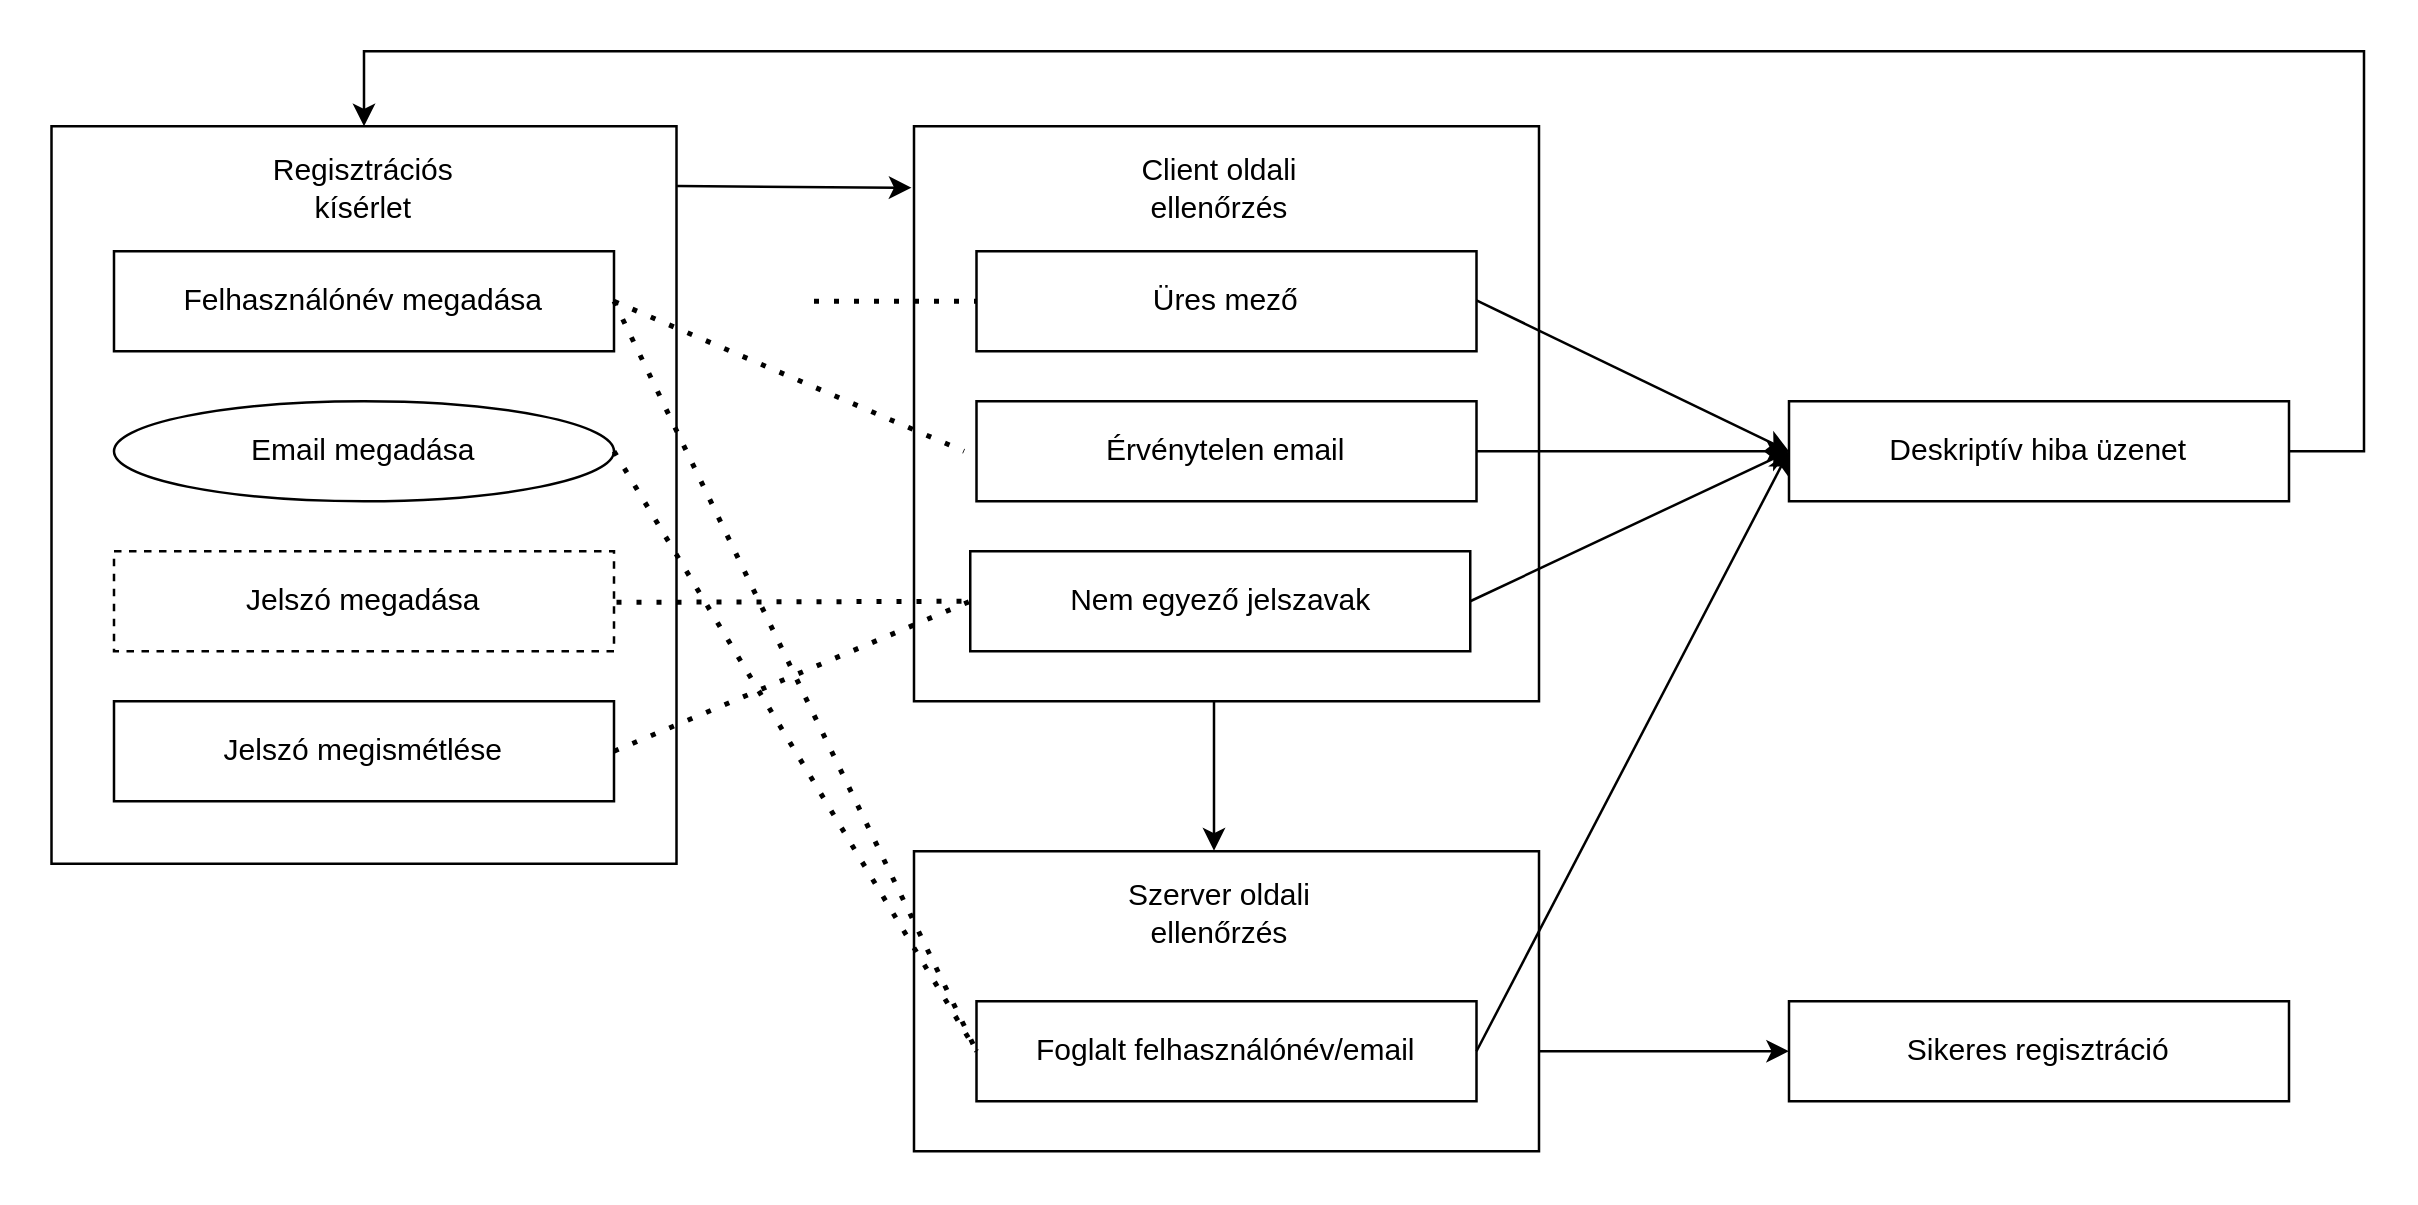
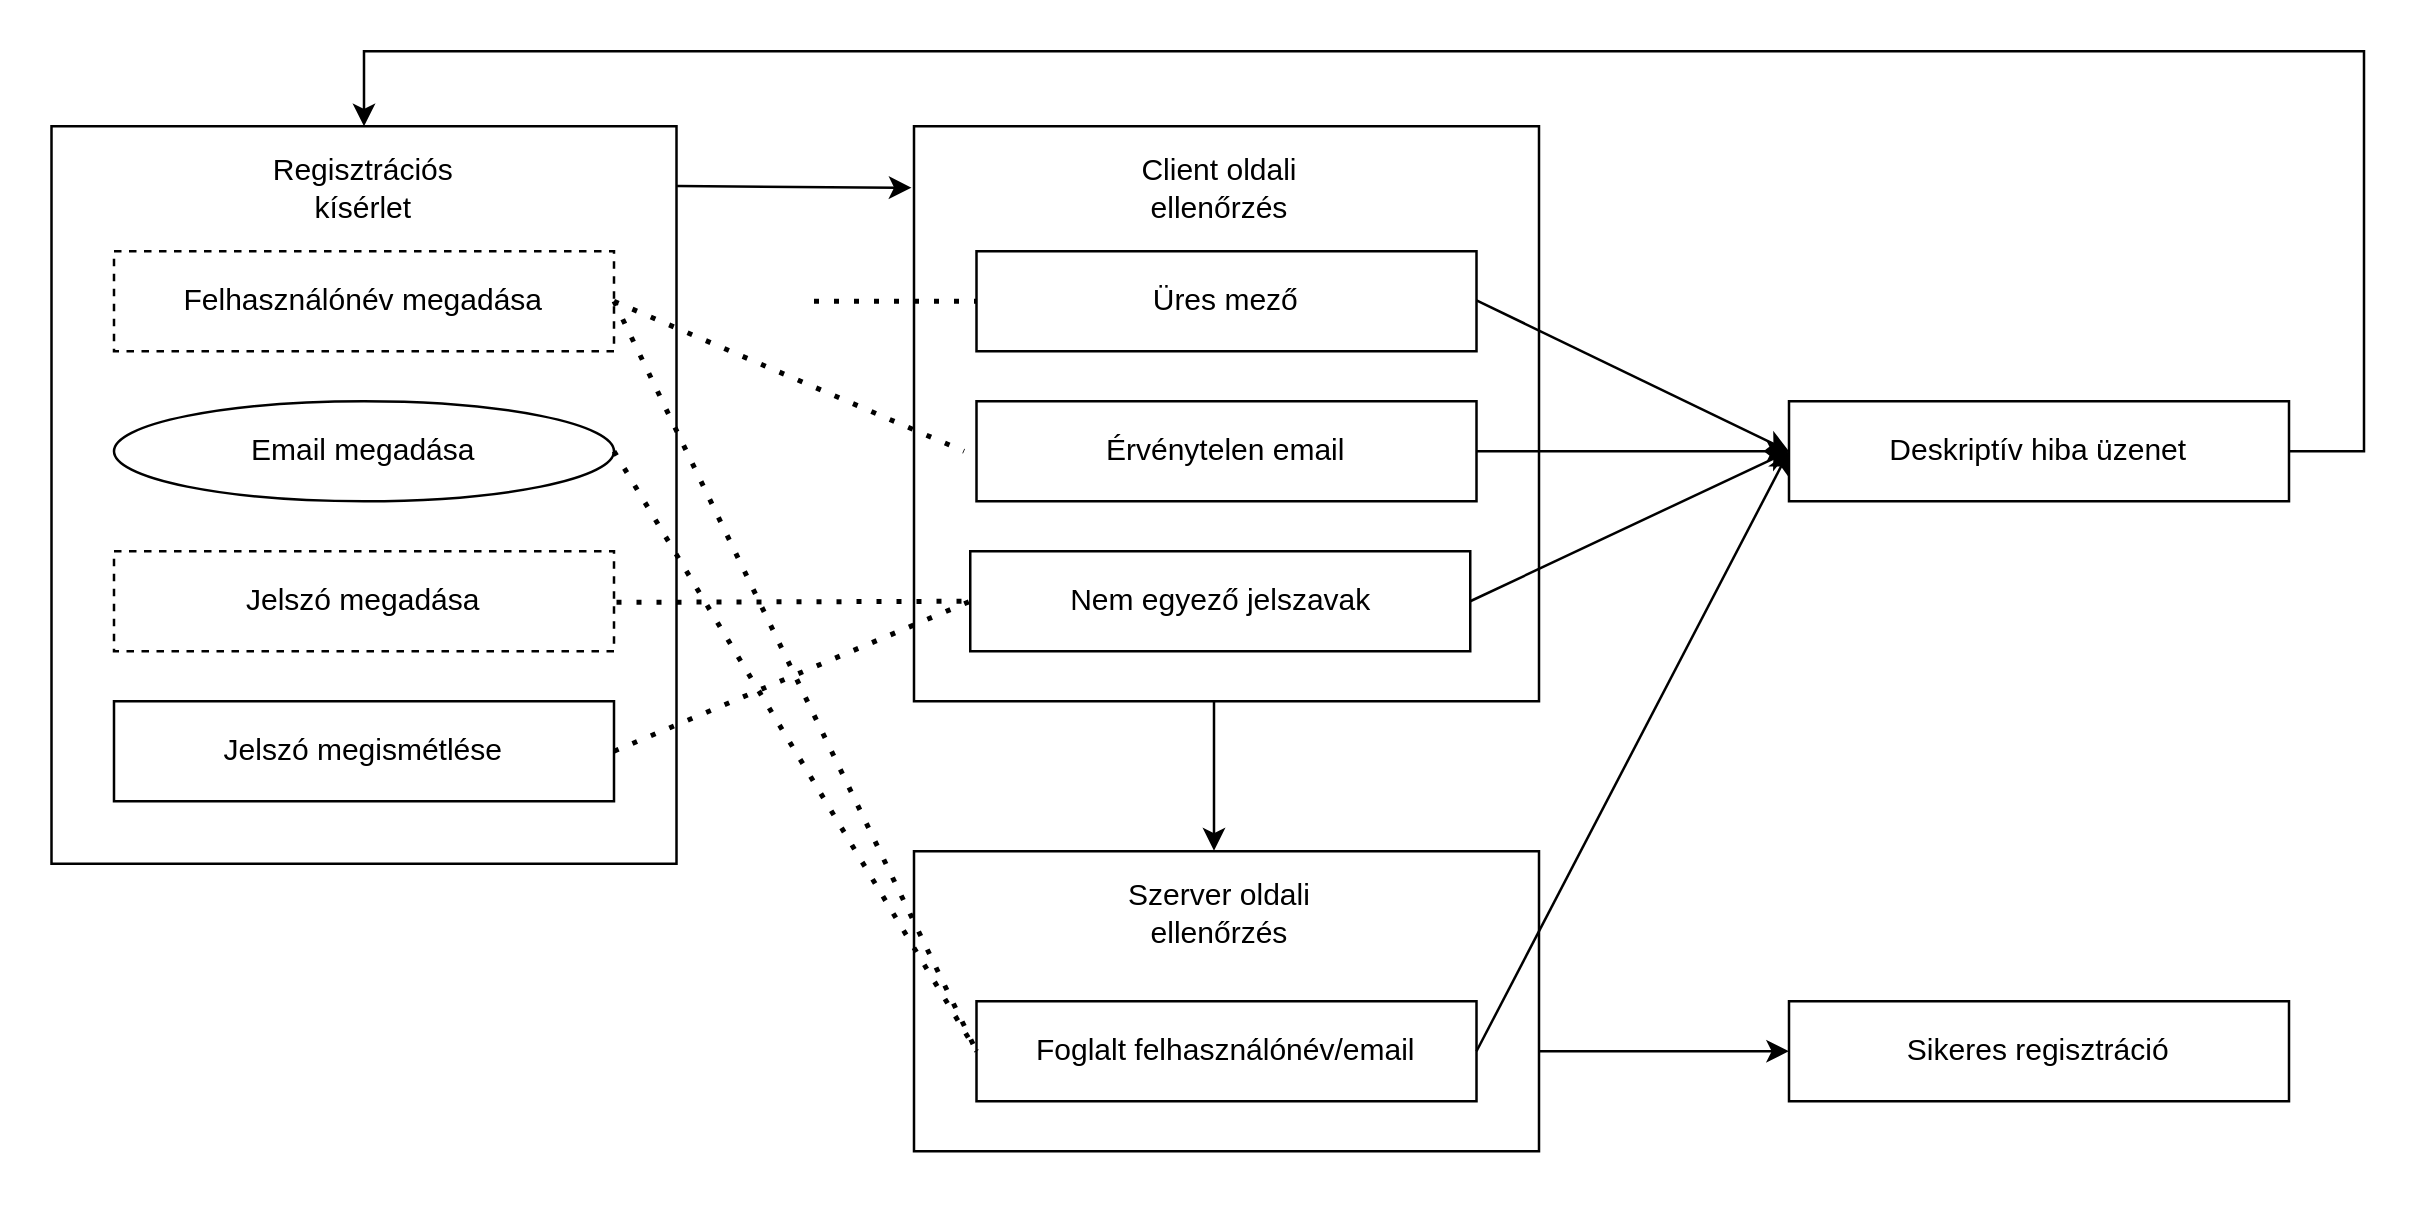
  <mxCell id="0" />
  <mxCell id="1" parent="0" />
  <mxCell id="2" value="" style="rounded=0;whiteSpace=wrap;html=1;" vertex="1" parent="1"><mxGeometry x="20" y="50" width="250" height="295" as="geometry" /></mxCell>
  <mxCell id="3" value="Email megadása" style="ellipse;whiteSpace=wrap;html=1;" vertex="1" parent="1"><mxGeometry x="45" y="160" width="200" height="40" as="geometry" /></mxCell>
  <mxCell id="4" value="Jelszó megadása" style="rounded=0;whiteSpace=wrap;html=1;dashed=1;" vertex="1" parent="1"><mxGeometry x="45" y="220" width="200" height="40" as="geometry" /></mxCell>
  <mxCell id="5" value="Jelszó megismétlése" style="rounded=0;whiteSpace=wrap;html=1;" vertex="1" parent="1"><mxGeometry x="45" y="280" width="200" height="40" as="geometry" /></mxCell>
- <mxCell id="6" value="Felhasználónév megadása" style="rounded=0;whiteSpace=wrap;html=1;" vertex="1" parent="1"><mxGeometry x="45" y="100" width="200" height="40" as="geometry" /></mxCell>
+ <mxCell id="6" value="Felhasználónév megadása" style="rounded=0;whiteSpace=wrap;html=1;dashed=1;" vertex="1" parent="1"><mxGeometry x="45" y="100" width="200" height="40" as="geometry" /></mxCell>
  <mxCell id="7" value="Regisztrációs kísérlet" style="text;html=1;strokeColor=none;fillColor=none;align=center;verticalAlign=middle;whiteSpace=wrap;rounded=0;" vertex="1" parent="1"><mxGeometry x="115" width="60" height="30" as="geometry" y="60" /></mxCell>
  <mxCell id="8" value="" style="rounded=0;whiteSpace=wrap;html=1;" vertex="1" parent="1"><mxGeometry x="365" y="50" width="250" height="230" as="geometry" /></mxCell>
  <mxCell id="9" value="Üres mező" style="rounded=0;whiteSpace=wrap;html=1;" vertex="1" parent="1"><mxGeometry x="390" y="100" width="200" height="40" as="geometry" /></mxCell>
  <mxCell id="10" value="" style="endArrow=classic;html=1;rounded=0;exitX=1.001;exitY=0.081;exitDx=0;exitDy=0;exitPerimeter=0;entryX=-0.004;entryY=0.107;entryDx=0;entryDy=0;entryPerimeter=0;" edge="1" parent="1" source="2" target="8"><mxGeometry width="50" height="50" relative="1" as="geometry"><mxPoint x="325" y="150" as="sourcePoint" /><mxPoint x="375" y="100" as="targetPoint" /></mxGeometry></mxCell>
  <mxCell id="11" value="" style="endArrow=none;dashed=1;html=1;dashPattern=1 3;strokeWidth=2;rounded=0;" edge="1" parent="1" target="9"><mxGeometry width="50" height="50" relative="1" as="geometry"><mxPoint x="325" y="120" as="sourcePoint" /><mxPoint x="335" y="130" as="targetPoint" /></mxGeometry></mxCell>
  <mxCell id="12" value="Érvénytelen email" style="rounded=0;whiteSpace=wrap;html=1;" vertex="1" parent="1"><mxGeometry x="390" y="160" width="200" height="40" as="geometry" /></mxCell>
  <mxCell id="13" value="" style="endArrow=none;dashed=1;html=1;dashPattern=1 3;strokeWidth=2;rounded=0;exitX=1;exitY=0.5;exitDx=0;exitDy=0;" edge="1" parent="1" source="6"><mxGeometry width="50" height="50" relative="1" as="geometry"><mxPoint x="335" y="130" as="sourcePoint" /><mxPoint x="385" y="180" as="targetPoint" /></mxGeometry></mxCell>
  <mxCell id="14" value="Client oldali ellenőrzés" style="text;html=1;strokeColor=none;fillColor=none;align=center;verticalAlign=middle;whiteSpace=wrap;rounded=0;" vertex="1" parent="1"><mxGeometry x="455" width="65" height="30" as="geometry" y="60" /></mxCell>
  <mxCell id="15" value="Nem egyező jelszavak" style="rounded=0;whiteSpace=wrap;html=1;" vertex="1" parent="1"><mxGeometry x="387.5" y="220" width="200" height="40" as="geometry" /></mxCell>
  <mxCell id="16" value="Deskriptív hiba üzenet" style="rounded=0;whiteSpace=wrap;html=1;" vertex="1" parent="1"><mxGeometry x="715" y="160" width="200" height="40" as="geometry" /></mxCell>
  <mxCell id="17" value="" style="endArrow=classic;html=1;rounded=0;exitX=1.001;exitY=0.081;exitDx=0;exitDy=0;exitPerimeter=0;entryX=0;entryY=0.5;entryDx=0;entryDy=0;" edge="1" parent="1" target="16"><mxGeometry width="50" height="50" relative="1" as="geometry"><mxPoint x="590" y="119.645" as="sourcePoint" /><mxPoint x="683.75" y="120.36" as="targetPoint" /></mxGeometry></mxCell>
  <mxCell id="18" value="" style="endArrow=classic;html=1;rounded=0;entryX=0;entryY=0.5;entryDx=0;entryDy=0;" edge="1" parent="1" source="12" target="16"><mxGeometry width="50" height="50" relative="1" as="geometry"><mxPoint x="600" y="129.645" as="sourcePoint" /><mxPoint x="725" y="190" as="targetPoint" /></mxGeometry></mxCell>
  <mxCell id="19" value="" style="endArrow=classic;html=1;rounded=0;entryX=0;entryY=0.5;entryDx=0;entryDy=0;exitX=1;exitY=0.5;exitDx=0;exitDy=0;" edge="1" parent="1" source="15" target="16"><mxGeometry width="50" height="50" relative="1" as="geometry"><mxPoint x="600" y="129.645" as="sourcePoint" /><mxPoint x="725" y="190" as="targetPoint" /></mxGeometry></mxCell>
  <mxCell id="20" value="" style="rounded=0;whiteSpace=wrap;html=1;" vertex="1" parent="1"><mxGeometry x="365" y="340" width="250" height="120" as="geometry" /></mxCell>
  <mxCell id="21" value="Foglalt felhasználónév/email" style="rounded=0;whiteSpace=wrap;html=1;" vertex="1" parent="1"><mxGeometry x="390" y="400" width="200" height="40" as="geometry" /></mxCell>
  <mxCell id="22" value="Szerver oldali ellenőrzés" style="text;html=1;strokeColor=none;fillColor=none;align=center;verticalAlign=middle;whiteSpace=wrap;rounded=0;" vertex="1" parent="1"><mxGeometry x="450" y="350" width="75" height="30" as="geometry" /></mxCell>
  <mxCell id="23" value="" style="endArrow=none;dashed=1;html=1;dashPattern=1 3;strokeWidth=2;rounded=0;exitX=1;exitY=0.5;exitDx=0;exitDy=0;entryX=0;entryY=0.5;entryDx=0;entryDy=0;" edge="1" parent="1" source="6" target="21"><mxGeometry width="50" height="50" relative="1" as="geometry"><mxPoint x="305" y="180" as="sourcePoint" /><mxPoint x="355" y="130" as="targetPoint" /></mxGeometry></mxCell>
  <mxCell id="24" value="" style="endArrow=none;dashed=1;html=1;dashPattern=1 3;strokeWidth=2;rounded=0;exitX=1;exitY=0.5;exitDx=0;exitDy=0;entryX=0;entryY=0.5;entryDx=0;entryDy=0;" edge="1" parent="1" source="3" target="21"><mxGeometry width="50" height="50" relative="1" as="geometry"><mxPoint x="245" y="190" as="sourcePoint" /><mxPoint x="295" y="140" as="targetPoint" /></mxGeometry></mxCell>
  <mxCell id="25" value="" style="endArrow=classic;html=1;rounded=0;entryX=0.48;entryY=-0.002;entryDx=0;entryDy=0;entryPerimeter=0;" edge="1" parent="1" target="20"><mxGeometry width="50" height="50" relative="1" as="geometry"><mxPoint x="485" y="280" as="sourcePoint" /><mxPoint x="535" y="230" as="targetPoint" /></mxGeometry></mxCell>
  <mxCell id="26" value="" style="endArrow=none;dashed=1;html=1;dashPattern=1 3;strokeWidth=2;rounded=0;exitX=1;exitY=0.5;exitDx=0;exitDy=0;entryX=0;entryY=0.5;entryDx=0;entryDy=0;" edge="1" parent="1" source="5" target="15"><mxGeometry width="50" height="50" relative="1" as="geometry"><mxPoint x="255" y="130" as="sourcePoint" /><mxPoint x="400" y="430" as="targetPoint" /></mxGeometry></mxCell>
  <mxCell id="27" value="" style="endArrow=none;dashed=1;html=1;dashPattern=1 3;strokeWidth=2;rounded=0;exitX=1.005;exitY=0.511;exitDx=0;exitDy=0;exitPerimeter=0;" edge="1" parent="1" source="4"><mxGeometry width="50" height="50" relative="1" as="geometry"><mxPoint x="255" y="310" as="sourcePoint" /><mxPoint x="385" y="240" as="targetPoint" /></mxGeometry></mxCell>
  <mxCell id="28" value="" style="endArrow=classic;html=1;rounded=0;entryX=0;entryY=0.5;entryDx=0;entryDy=0;exitX=1;exitY=0.5;exitDx=0;exitDy=0;" edge="1" parent="1" source="21" target="16"><mxGeometry width="50" height="50" relative="1" as="geometry"><mxPoint x="495" y="290" as="sourcePoint" /><mxPoint x="495" y="349.76" as="targetPoint" /></mxGeometry></mxCell>
  <mxCell id="29" value="Sikeres regisztráció" style="rounded=0;whiteSpace=wrap;html=1;" vertex="1" parent="1"><mxGeometry x="715" y="400" width="200" height="40" as="geometry" /></mxCell>
  <mxCell id="30" value="" style="endArrow=classic;html=1;rounded=0;entryX=0;entryY=0.5;entryDx=0;entryDy=0;" edge="1" parent="1" target="29"><mxGeometry width="50" height="50" relative="1" as="geometry"><mxPoint x="615" y="420" as="sourcePoint" /><mxPoint x="725" y="190" as="targetPoint" /></mxGeometry></mxCell>
  <mxCell id="31" value="" style="endArrow=classic;html=1;rounded=0;exitX=1;exitY=0.5;exitDx=0;exitDy=0;entryX=0.5;entryY=0;entryDx=0;entryDy=0;" edge="1" parent="1" source="16" target="2"><mxGeometry width="50" height="50" relative="1" as="geometry"><mxPoint x="815" y="-30" as="sourcePoint" /><mxPoint x="145" y="40" as="targetPoint" /><Array as="points"><mxPoint x="945" y="180" /><mxPoint x="945" y="30" /><mxPoint x="945" y="20" /><mxPoint x="145" y="20" /></Array></mxGeometry></mxCell>
